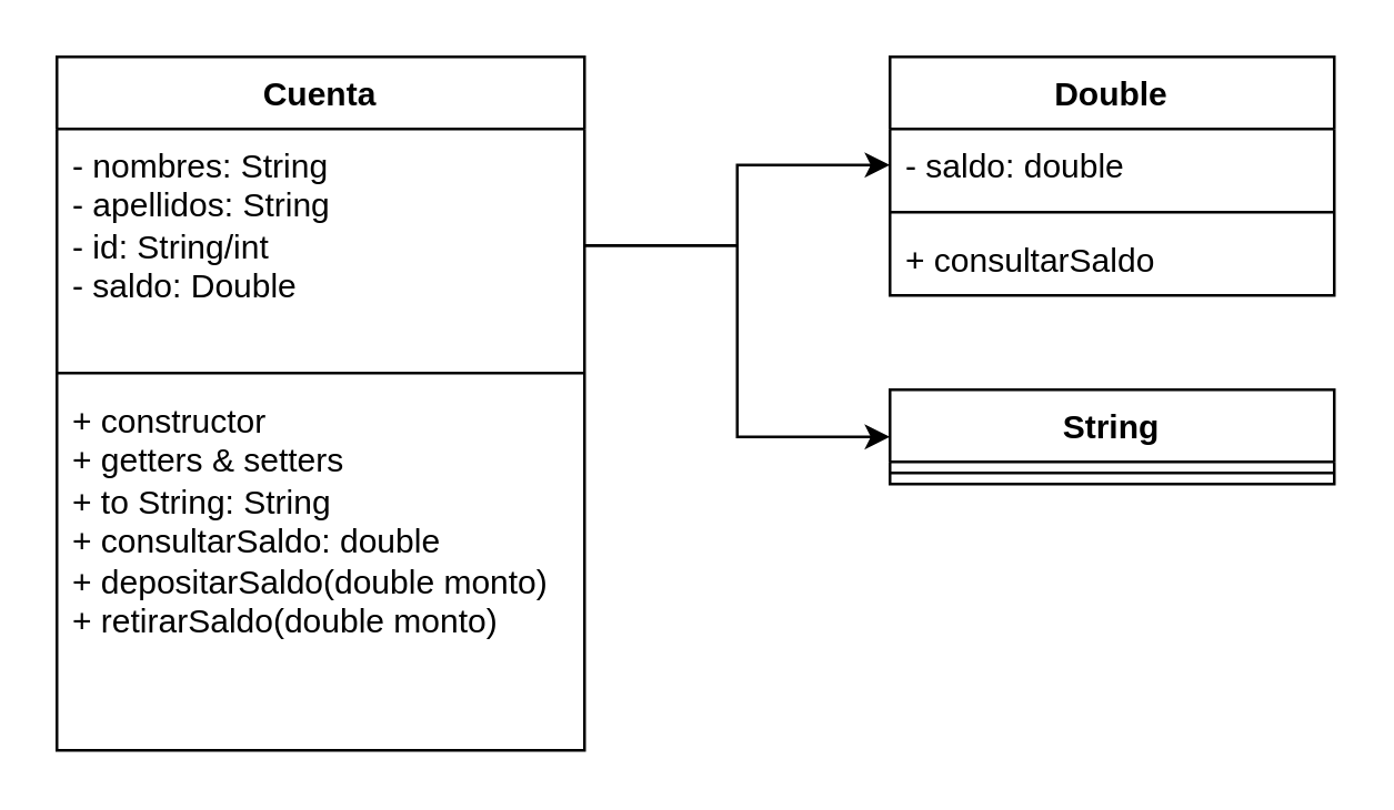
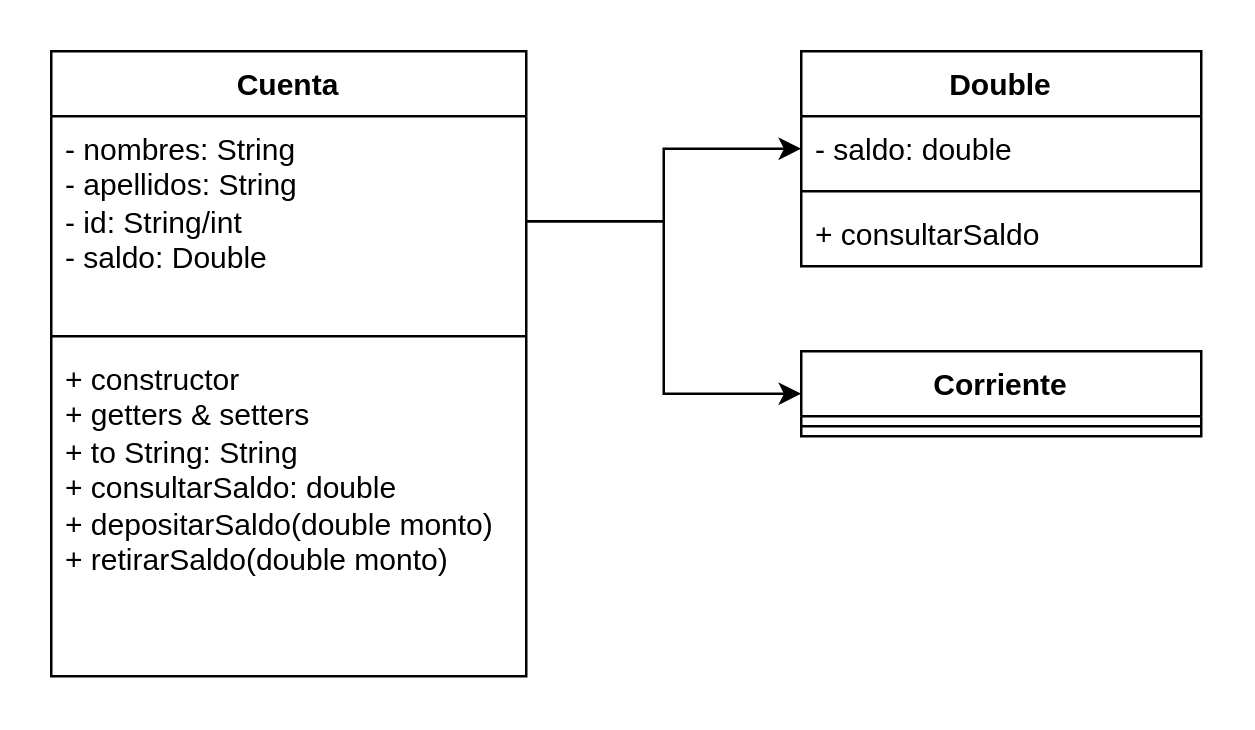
  <mxCell id="0" />
  <mxCell id="1" parent="0" />
  <mxCell id="2" value="Cuenta" style="swimlane;fontStyle=1;align=center;verticalAlign=top;childLayout=stackLayout;horizontal=1;startSize=26;horizontalStack=0;resizeParent=1;resizeParentMax=0;resizeLast=0;collapsible=1;marginBottom=0;whiteSpace=wrap;html=1;" vertex="1" parent="1"><mxGeometry x="20" y="20" width="190" height="250" as="geometry" /></mxCell>
  <mxCell id="3" value="- nombres: String&lt;br&gt;- apellidos: String&lt;br&gt;- id: String/int&lt;br&gt;- saldo: Double" style="text;strokeColor=none;fillColor=none;align=left;verticalAlign=top;spacingLeft=4;spacingRight=4;overflow=hidden;rotatable=0;points=[[0,0.5],[1,0.5]];portConstraint=eastwest;whiteSpace=wrap;html=1;" vertex="1" parent="2"><mxGeometry y="26" width="190" height="84" as="geometry" /></mxCell>
  <mxCell id="4" value="" style="line;strokeWidth=1;fillColor=none;align=left;verticalAlign=middle;spacingTop=-1;spacingLeft=3;spacingRight=3;rotatable=0;labelPosition=right;points=[];portConstraint=eastwest;strokeColor=inherit;" vertex="1" parent="2"><mxGeometry y="110" width="190" height="8" as="geometry" /></mxCell>
  <mxCell id="5" value="+ constructor&lt;br&gt;+ getters &amp;amp; setters&lt;br&gt;+ to String: String&lt;br&gt;+ consultarSaldo: double&lt;br&gt;+ depositarSaldo(double monto)&lt;br&gt;+ retirarSaldo(double monto)" style="text;strokeColor=none;fillColor=none;align=left;verticalAlign=top;spacingLeft=4;spacingRight=4;overflow=hidden;rotatable=0;points=[[0,0.5],[1,0.5]];portConstraint=eastwest;whiteSpace=wrap;html=1;" vertex="1" parent="2"><mxGeometry y="118" width="190" height="132" as="geometry" /></mxCell>
  <mxCell id="6" value="Double" style="swimlane;fontStyle=1;align=center;verticalAlign=top;childLayout=stackLayout;horizontal=1;startSize=26;horizontalStack=0;resizeParent=1;resizeParentMax=0;resizeLast=0;collapsible=1;marginBottom=0;whiteSpace=wrap;html=1;" vertex="1" parent="1"><mxGeometry x="320" y="20" width="160" height="86" as="geometry" /></mxCell>
  <mxCell id="7" value="- saldo: double" style="text;strokeColor=none;fillColor=none;align=left;verticalAlign=top;spacingLeft=4;spacingRight=4;overflow=hidden;rotatable=0;points=[[0,0.5],[1,0.5]];portConstraint=eastwest;whiteSpace=wrap;html=1;" vertex="1" parent="6"><mxGeometry y="26" width="160" height="26" as="geometry" /></mxCell>
  <mxCell id="8" value="" style="line;strokeWidth=1;fillColor=none;align=left;verticalAlign=middle;spacingTop=-1;spacingLeft=3;spacingRight=3;rotatable=0;labelPosition=right;points=[];portConstraint=eastwest;strokeColor=inherit;" vertex="1" parent="6"><mxGeometry y="52" width="160" height="8" as="geometry" /></mxCell>
  <mxCell id="9" value="+ consultarSaldo" style="text;strokeColor=none;fillColor=none;align=left;verticalAlign=top;spacingLeft=4;spacingRight=4;overflow=hidden;rotatable=0;points=[[0,0.5],[1,0.5]];portConstraint=eastwest;whiteSpace=wrap;html=1;" vertex="1" parent="6"><mxGeometry y="60" width="160" height="26" as="geometry" /></mxCell>
  <mxCell id="10" style="edgeStyle=orthogonalEdgeStyle;rounded=0;orthogonalLoop=1;jettySize=auto;html=1;exitX=1;exitY=0.5;exitDx=0;exitDy=0;entryX=0;entryY=0.5;entryDx=0;entryDy=0;" edge="1" parent="1" source="3" target="7"><mxGeometry relative="1" as="geometry" /></mxCell>
- <mxCell id="11" value="String" style="swimlane;fontStyle=1;align=center;verticalAlign=top;childLayout=stackLayout;horizontal=1;startSize=26;horizontalStack=0;resizeParent=1;resizeParentMax=0;resizeLast=0;collapsible=1;marginBottom=0;whiteSpace=wrap;html=1;" vertex="1" parent="1"><mxGeometry x="320" y="140" width="160" height="34" as="geometry" /></mxCell>
+ <mxCell id="11" value="Corriente" style="swimlane;fontStyle=1;align=center;verticalAlign=top;childLayout=stackLayout;horizontal=1;startSize=26;horizontalStack=0;resizeParent=1;resizeParentMax=0;resizeLast=0;collapsible=1;marginBottom=0;whiteSpace=wrap;html=1;" vertex="1" parent="1"><mxGeometry x="320" y="140" width="160" height="34" as="geometry" /></mxCell>
  <mxCell id="12" value="" style="line;strokeWidth=1;fillColor=none;align=left;verticalAlign=middle;spacingTop=-1;spacingLeft=3;spacingRight=3;rotatable=0;labelPosition=right;points=[];portConstraint=eastwest;strokeColor=inherit;" vertex="1" parent="11"><mxGeometry y="26" width="160" height="8" as="geometry" /></mxCell>
  <mxCell id="13" style="edgeStyle=orthogonalEdgeStyle;rounded=0;orthogonalLoop=1;jettySize=auto;html=1;exitX=1;exitY=0.5;exitDx=0;exitDy=0;entryX=0;entryY=0.5;entryDx=0;entryDy=0;" edge="1" parent="1" source="3" target="11"><mxGeometry relative="1" as="geometry" /></mxCell>
